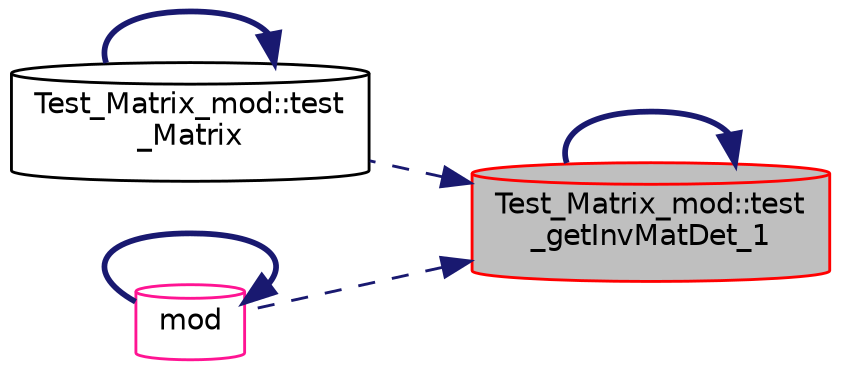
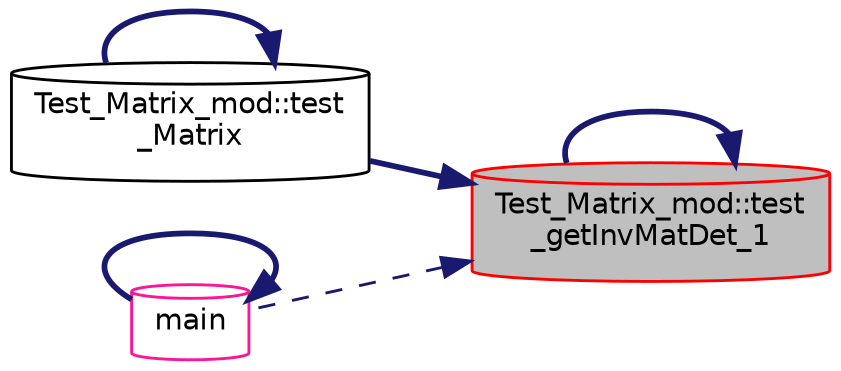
  digraph {
    rankdir=RL
    node [fillcolor=white fontname=Helvetica fontsize=10 shape=cylinder style=filled]
    edge [color=midnightblue dir=back fontname=Helvetica fontsize=10 labelfontname=Helvetica labelfontsize=10 style=bold]
    n1 [color=red fillcolor=grey75 fontcolor=black height=0.2 label="Test_Matrix_mod::test\l_getInvMatDet_1" width=0.4]
    n2 [color=black height=0.2 label="Test_Matrix_mod::test\l_Matrix" width=0.4]
-   n3 [color=deeppink height=0.2 label=mod width=0.4]
+   n3 [color=deeppink height=0.2 label=main width=0.4]
    n1 -> n1
-   n1 -> n2 [style=dashed]
+   n1 -> n2
    n1 -> n3 [style=dashed]
    n2 -> n2
    n3 -> n3
  }
